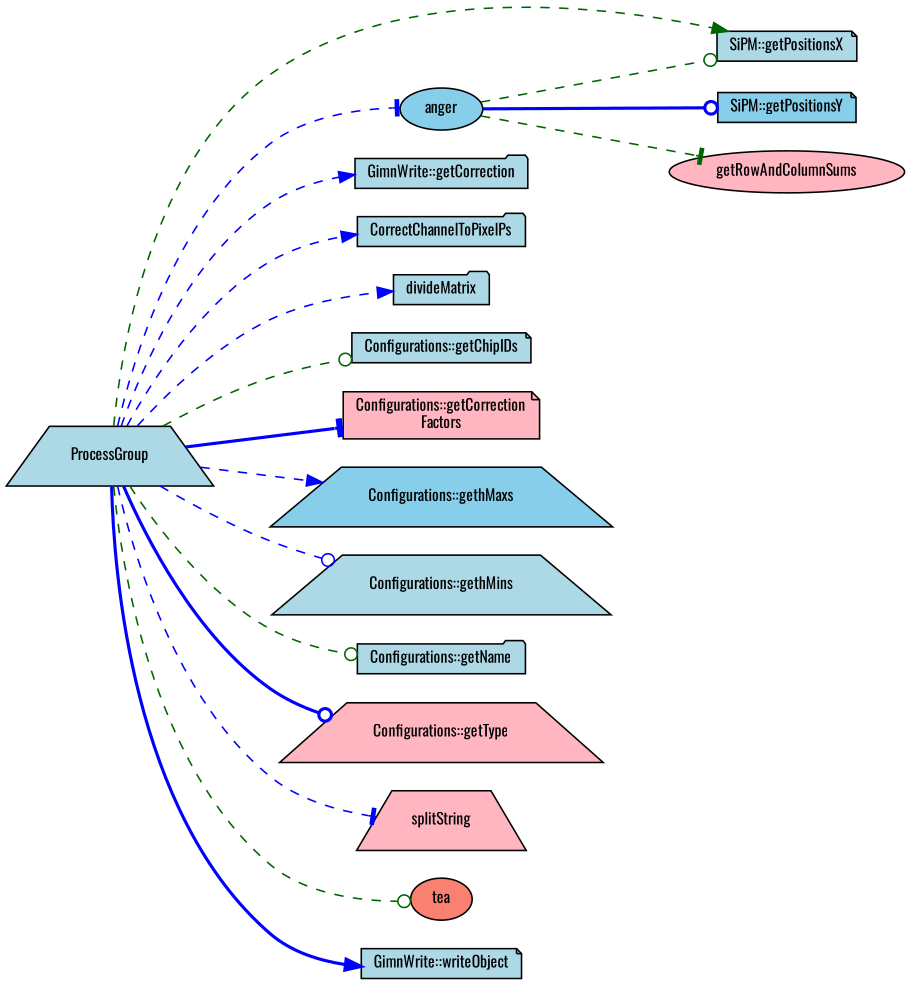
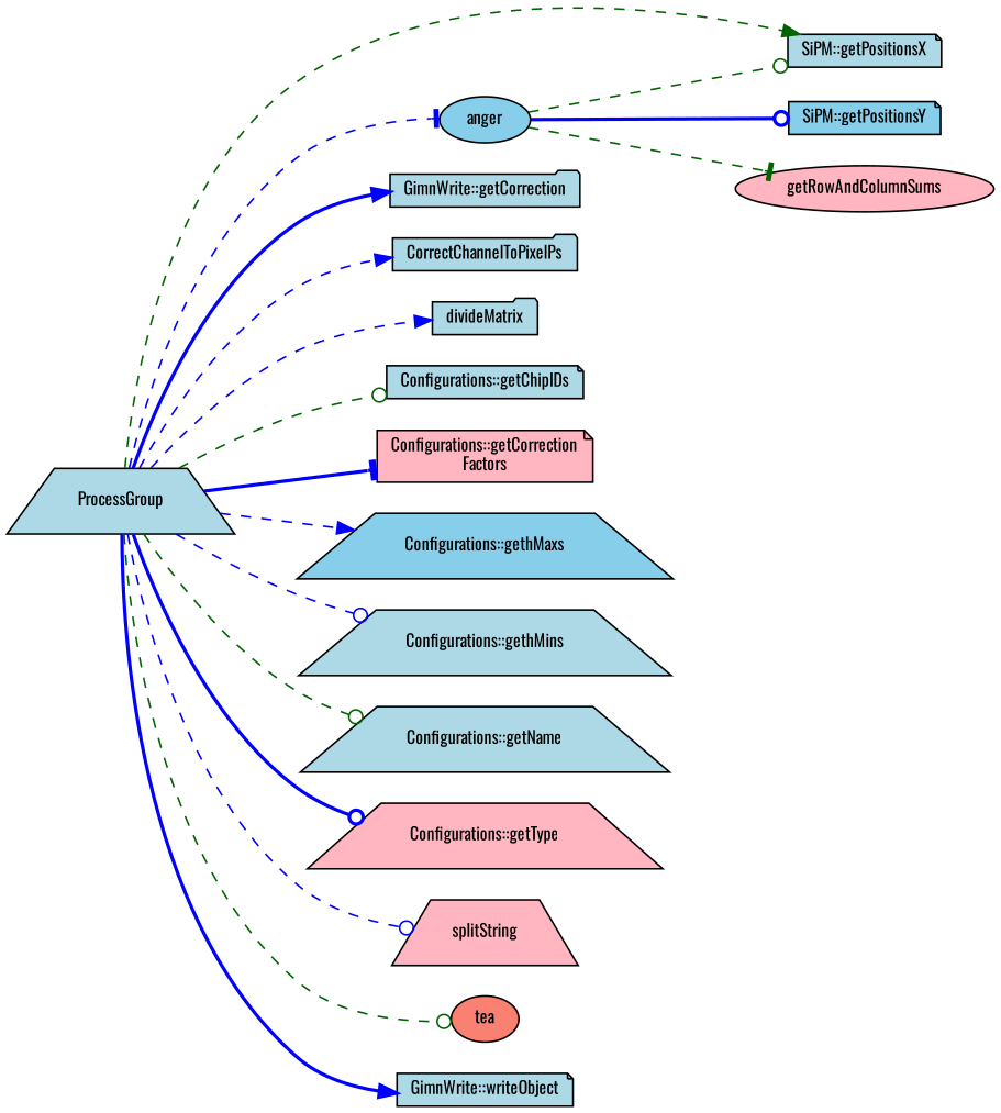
  digraph {
    fontname=Oswald
    rankdir=LR
    node [color=black fillcolor=lightblue fontname=Oswald fontsize=10 shape=trapezium style=filled]
    edge [arrowhead=odot color=blue fontname=Oswald fontsize=10 labelfontname=Helvetica labelfontsize=10 style=dashed]
    n1 [fontcolor=black height=0.2 label=ProcessGroup width=0.4]
    n2 [fillcolor=skyblue height=0.2 label=anger shape=ellipse width=0.4]
    n3 [height=0.2 label="SiPM::getPositionsX" shape=note width=0.4]
    n4 [height=0.2 label="GimnWrite::getCorrection" shape=folder width=0.4]
    n5 [height=0.2 label=CorrectChannelToPixelPs shape=folder width=0.4]
    n6 [height=0.2 label=divideMatrix shape=folder width=0.4]
    n7 [height=0.2 label="Configurations::getChipIDs" shape=note width=0.4]
    n8 [fillcolor=lightpink height=0.2 label="Configurations::getCorrection\lFactors" shape=note width=0.4]
    n9 [fillcolor=skyblue height=0.2 label="Configurations::gethMaxs" width=0.4]
    n10 [height=0.2 label="Configurations::gethMins" width=0.4]
-   n11 [height=0.2 label="Configurations::getName" shape=folder width=0.4]
+   n11 [height=0.2 label="Configurations::getName" width=0.4]
    n12 [fillcolor=lightpink height=0.2 label="Configurations::getType" width=0.4]
    n13 [fillcolor=lightpink height=0.2 label=splitString width=0.4]
    n14 [fillcolor=salmon height=0.2 label=tea shape=ellipse width=0.4]
    n15 [height=0.2 label="GimnWrite::writeObject" shape=note width=0.4]
    n16 [fillcolor=skyblue height=0.2 label="SiPM::getPositionsY" shape=note width=0.4]
    n17 [fillcolor=lightpink height=0.2 label=getRowAndColumnSums shape=ellipse width=0.4]
    n1 -> n2 [arrowhead=tee]
    n1 -> n3 [arrowhead=normal color=darkgreen]
-   n1 -> n4 [arrowhead=normal]
+   n1 -> n4 [arrowhead=normal style=bold]
    n1 -> n5 [arrowhead=normal]
    n1 -> n6 [arrowhead=normal]
    n1 -> n7 [color=darkgreen]
    n1 -> n8 [arrowhead=tee style=bold]
    n1 -> n9 [arrowhead=normal]
    n1 -> n10
    n1 -> n11 [color=darkgreen]
    n1 -> n12 [style=bold]
-   n1 -> n13 [arrowhead=tee]
+   n1 -> n13
    n1 -> n14 [color=darkgreen]
    n1 -> n15 [arrowhead=normal style=bold]
    n2 -> n3 [color=darkgreen]
    n2 -> n16 [style=bold]
    n2 -> n17 [arrowhead=tee color=darkgreen]
  }
